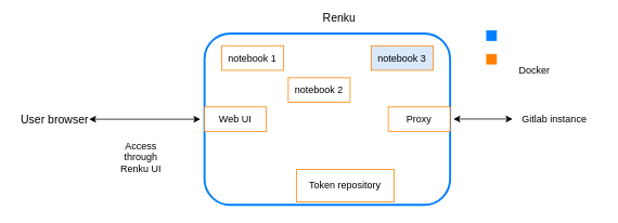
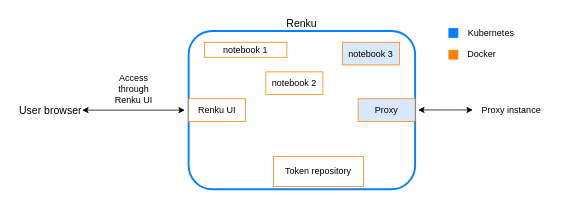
  <mxCell id="0" />
  <mxCell id="1" parent="0" />
  <mxCell id="2" value="&lt;font style=&quot;font-size: 14px&quot;&gt;User browser&lt;/font&gt;" style="text;html=1;strokeColor=none;fillColor=none;align=center;verticalAlign=middle;whiteSpace=wrap;rounded=0;" vertex="1" parent="1"><mxGeometry x="20" y="136" width="94" height="20" as="geometry" /></mxCell>
  <mxCell id="3" value="" style="rounded=1;whiteSpace=wrap;html=1;strokeColor=#007FFF;strokeWidth=2.5" vertex="1" parent="1"><mxGeometry x="251" y="40.5" width="302" height="211" as="geometry" /></mxCell>
- <mxCell id="4" value="Access through Renku UI" style="text;html=1;strokeColor=none;fillColor=none;align=center;verticalAlign=middle;whiteSpace=wrap;rounded=0;" vertex="1" parent="1"><mxGeometry x="135" y="167" width="76" height="51" as="geometry" /></mxCell>
- <mxCell id="5" value="&lt;font style=&quot;font-size: 14px&quot;&gt;Renku&lt;/font&gt;" style="text;html=1;strokeColor=none;fillColor=none;align=center;verticalAlign=middle;whiteSpace=wrap;rounded=0;" vertex="1" parent="1"><mxGeometry x="370" y="10.5" width="94" height="20" as="geometry" /></mxCell>
+ <mxCell id="4" value="Access through Renku UI" style="text;html=1;strokeColor=none;fillColor=none;align=center;verticalAlign=middle;whiteSpace=wrap;rounded=0;" vertex="1" parent="1"><mxGeometry x="140" y="92" width="76" height="51" as="geometry" /></mxCell>
+ <mxCell id="5" value="&lt;font style=&quot;font-size: 14px&quot;&gt;Renku&lt;/font&gt;" style="text;html=1;strokeColor=none;fillColor=none;align=center;verticalAlign=middle;whiteSpace=wrap;rounded=0;" vertex="1" parent="1"><mxGeometry x="355" y="20.5" width="94" height="20" as="geometry" /></mxCell>
  <mxCell id="6" value="" style="endArrow=classic;startArrow=classic;html=1;" edge="1" parent="1"><mxGeometry width="50" height="50" relative="1" as="geometry"><mxPoint x="109" y="146" as="sourcePoint" /><mxPoint x="246" y="146" as="targetPoint" /></mxGeometry></mxCell>
- <mxCell id="7" value="Web UI" style="rounded=0;whiteSpace=wrap;html=1;strokeColor=#FF8000;" vertex="1" parent="1"><mxGeometry x="251" y="130.88" width="76" height="30.25" as="geometry" /></mxCell>
- <mxCell id="8" value="notebook 1" style="rounded=0;whiteSpace=wrap;html=1;strokeColor=#FF8000;" vertex="1" parent="1"><mxGeometry x="272" y="55.5" width="76" height="30.25" as="geometry" /></mxCell>
+ <mxCell id="7" value="Renku UI" style="rounded=0;whiteSpace=wrap;html=1;strokeColor=#FF8000;" vertex="1" parent="1"><mxGeometry x="251" y="130.88" width="76" height="30.25" as="geometry" /></mxCell>
+ <mxCell id="8" value="notebook 1" style="rounded=0;whiteSpace=wrap;html=1;strokeColor=#FF8000;" vertex="1" parent="1"><mxGeometry x="272" y="55.5" width="110" height="20" as="geometry" /></mxCell>
  <mxCell id="9" value="notebook 2" style="rounded=0;whiteSpace=wrap;html=1;strokeColor=#FF8000;" vertex="1" parent="1"><mxGeometry x="354" y="95" width="76" height="30.25" as="geometry" /></mxCell>
  <mxCell id="10" value="notebook 3" style="rounded=0;whiteSpace=wrap;html=1;strokeColor=#FF8000;fillColor=#dae8fc;" vertex="1" parent="1"><mxGeometry x="456" y="55.5" width="76" height="30.25" as="geometry" /></mxCell>
- <mxCell id="11" value="Proxy" style="rounded=0;whiteSpace=wrap;html=1;strokeColor=#FF8000;" vertex="1" parent="1"><mxGeometry x="477" y="130.88" width="76" height="30.25" as="geometry" /></mxCell>
+ <mxCell id="11" value="Proxy" style="rounded=0;whiteSpace=wrap;html=1;strokeColor=#FF8000;fillColor=#dae8fc;" vertex="1" parent="1"><mxGeometry x="477" y="130.88" width="76" height="30.25" as="geometry" /></mxCell>
  <mxCell id="12" value="Token repository" style="rounded=0;whiteSpace=wrap;html=1;strokeColor=#FF8000;" vertex="1" parent="1"><mxGeometry x="364" y="208" width="120" height="40" as="geometry" /></mxCell>
- <mxCell id="13" value="Gitlab instance" style="text;html=1;strokeColor=none;fillColor=none;align=center;verticalAlign=middle;whiteSpace=wrap;rounded=0;" vertex="1" parent="1"><mxGeometry x="625" y="136" width="113" height="20" as="geometry" /></mxCell>
+ <mxCell id="13" value="Proxy instance" style="text;html=1;strokeColor=none;fillColor=none;align=center;verticalAlign=middle;whiteSpace=wrap;rounded=0;" vertex="1" parent="1"><mxGeometry x="625" y="136" width="113" height="20" as="geometry" /></mxCell>
  <mxCell id="14" value="" style="endArrow=classic;startArrow=classic;html=1;" edge="1" parent="1"><mxGeometry width="50" height="50" relative="1" as="geometry"><mxPoint x="557" y="145.76" as="sourcePoint" /><mxPoint x="630" y="145.76" as="targetPoint" /><Array as="points"><mxPoint x="591" y="145.76" /><mxPoint x="609" y="145.76" /></Array></mxGeometry></mxCell>
  <mxCell id="15" value="" style="rounded=0;whiteSpace=wrap;html=1;strokeColor=#007FFF;fillColor=#007FFF;" vertex="1" parent="1"><mxGeometry x="598" y="37" width="12" height="12" as="geometry" /></mxCell>
  <mxCell id="16" value="" style="rounded=0;whiteSpace=wrap;html=1;strokeColor=#FF8000;fillColor=#FF8000;" vertex="1" parent="1"><mxGeometry x="598" y="66.13" width="12" height="11.87" as="geometry" /></mxCell>
- <mxCell id="18" value="Docker" style="text;html=1;strokeColor=none;fillColor=none;align=center;verticalAlign=middle;whiteSpace=wrap;rounded=0;" vertex="1" parent="1"><mxGeometry x="634" y="75.63" width="46" height="20" as="geometry" /></mxCell>
+ <mxCell id="17" value="Kubernetes" style="text;html=1;strokeColor=none;fillColor=none;align=center;verticalAlign=middle;whiteSpace=wrap;rounded=0;" vertex="1" parent="1"><mxGeometry x="619" y="33" width="71" height="20" as="geometry" /></mxCell>
+ <mxCell id="18" value="Docker" style="text;html=1;strokeColor=none;fillColor=none;align=center;verticalAlign=middle;whiteSpace=wrap;rounded=0;" vertex="1" parent="1"><mxGeometry x="619" y="60.63" width="46" height="20" as="geometry" /></mxCell>
